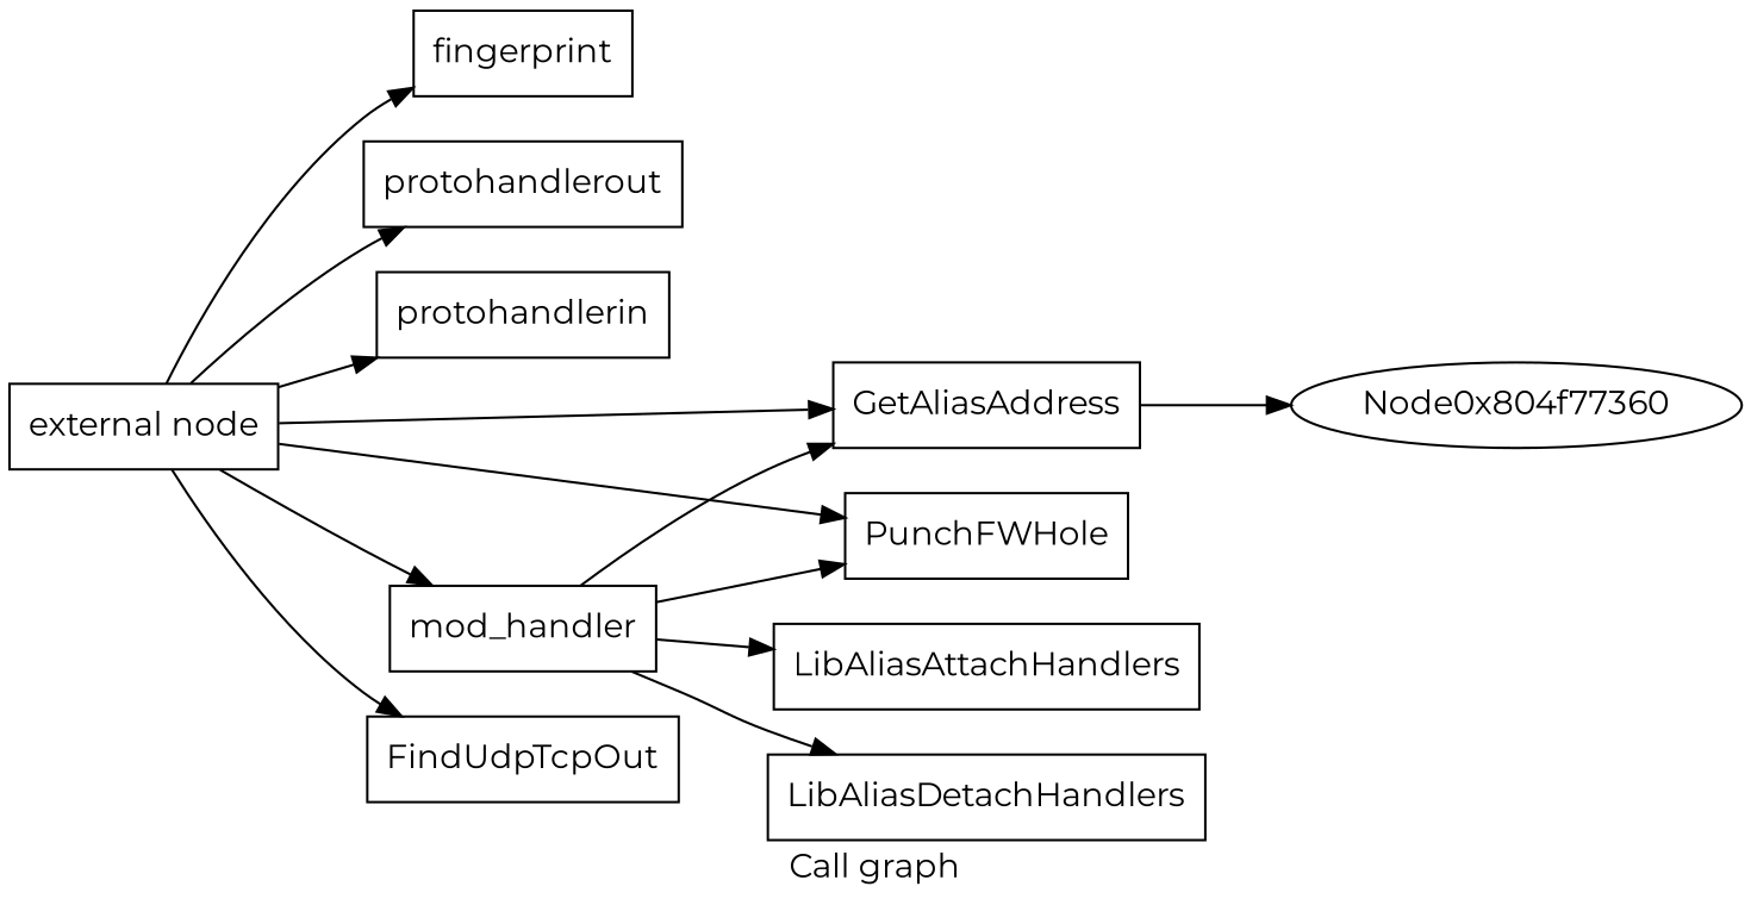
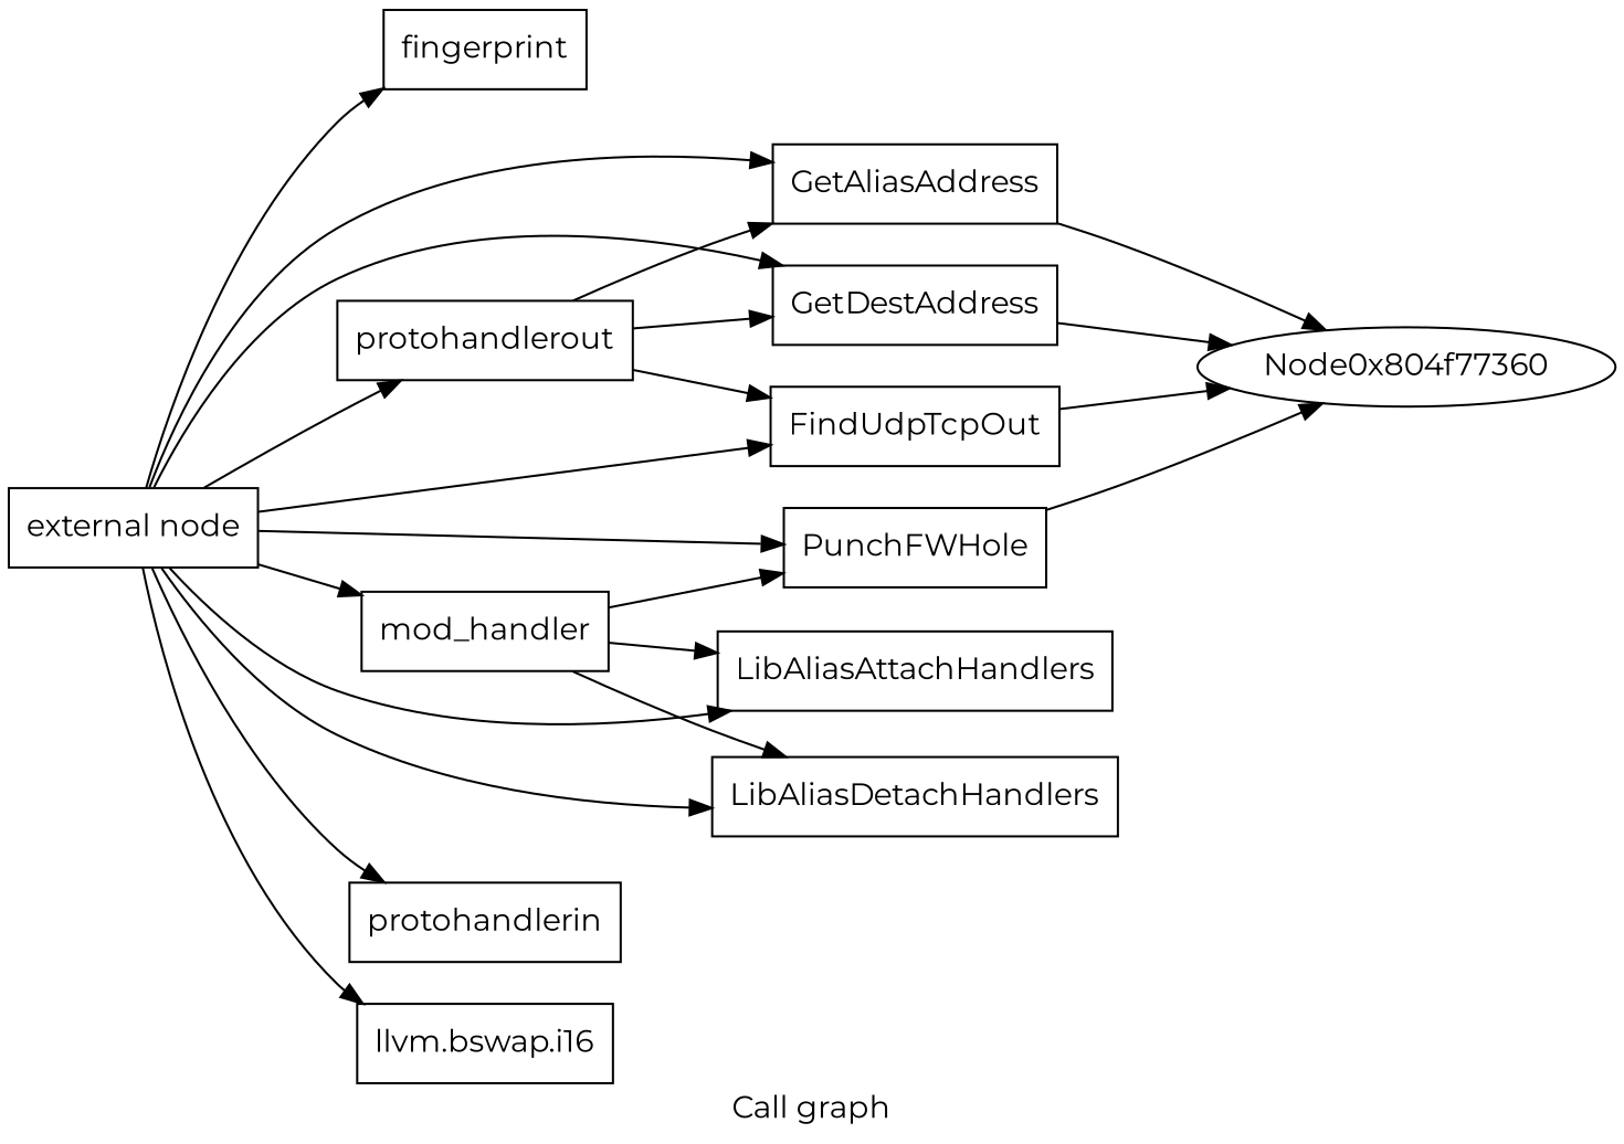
  digraph {
    fontname=Montserrat
    label="Call graph"
    rankdir=LR
    node [fontname=Montserrat shape=record]
    edge [fontname=Montserrat]
    n1 [label="{external node}"]
    n2 [label="{fingerprint}"]
    n3 [label="{protohandlerout}"]
    n4 [label="{protohandlerin}"]
+   n5 [label="{llvm.bswap.i16}"]
    n6 [label="{GetAliasAddress}"]
+   n7 [label="{GetDestAddress}"]
    n8 [label="{FindUdpTcpOut}"]
    n9 [label="{PunchFWHole}"]
    n10 [label="{mod_handler}"]
    n11 [label="{LibAliasAttachHandlers}"]
    n12 [label="{LibAliasDetachHandlers}"]
    Node0x804f77360 [shape=""]
    n1 -> n2
    n1 -> n3
    n1 -> n4
+   n1 -> n5
    n1 -> n6
+   n1 -> n7
    n1 -> n8
    n1 -> n9
    n1 -> n10
-   n10 -> n6
+   n1 -> n11
+   n1 -> n12
+   n3 -> n6
+   n3 -> n7
+   n3 -> n8
    n6 -> Node0x804f77360
+   n7 -> Node0x804f77360
+   n8 -> Node0x804f77360
+   n9 -> Node0x804f77360
    n10 -> n9
    n10 -> n11
    n10 -> n12
  }
